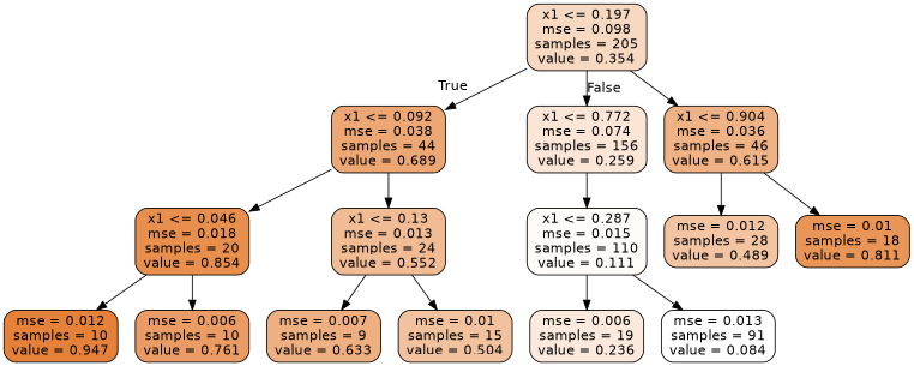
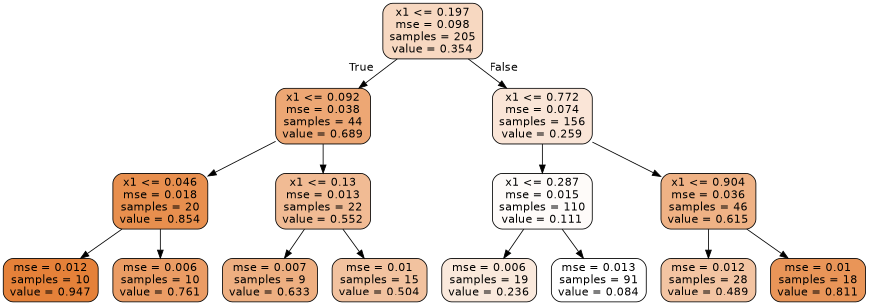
  digraph {
    node [color=black fontname=helvetica shape=box style="filled, rounded"]
    edge [fontname=helvetica]
    n1 [fillcolor="#f7d8c1" label="x1 <= 0.197\nmse = 0.098\nsamples = 205\nvalue = 0.354"]
    n2 [fillcolor="#eda774" label="x1 <= 0.092\nmse = 0.038\nsamples = 44\nvalue = 0.689"]
    n3 [fillcolor="#fae5d7" label="x1 <= 0.772\nmse = 0.074\nsamples = 156\nvalue = 0.259"]
    n4 [fillcolor="#e88f4e" label="x1 <= 0.046\nmse = 0.018\nsamples = 20\nvalue = 0.854"]
-   n5 [fillcolor="#f1bb94" label="x1 <= 0.13\nmse = 0.013\nsamples = 24\nvalue = 0.552"]
+   n5 [fillcolor="#f1bb94" label="x1 <= 0.13\nmse = 0.013\nsamples = 22\nvalue = 0.552"]
    n6 [fillcolor="#fefbf9" label="x1 <= 0.287\nmse = 0.015\nsamples = 110\nvalue = 0.111"]
    n7 [fillcolor="#efb285" label="x1 <= 0.904\nmse = 0.036\nsamples = 46\nvalue = 0.615"]
    n8 [fillcolor="#e58139" label="mse = 0.012\nsamples = 10\nvalue = 0.947"]
    n9 [fillcolor="#eb9c64" label="mse = 0.006\nsamples = 10\nvalue = 0.761"]
    n10 [fillcolor="#eeaf81" label="mse = 0.007\nsamples = 9\nvalue = 0.633"]
    n11 [fillcolor="#f2c29f" label="mse = 0.01\nsamples = 15\nvalue = 0.504"]
    n12 [fillcolor="#fae9dc" label="mse = 0.006\nsamples = 19\nvalue = 0.236"]
    n13 [fillcolor="#ffffff" label="mse = 0.013\nsamples = 91\nvalue = 0.084"]
    n14 [fillcolor="#f3c4a2" label="mse = 0.012\nsamples = 28\nvalue = 0.489"]
    n15 [fillcolor="#e99558" label="mse = 0.01\nsamples = 18\nvalue = 0.811"]
    n1 -> n2 [headlabel=True labelangle=45 labeldistance=2.5]
    n1 -> n3 [headlabel=False labelangle=-45 labeldistance=2.5]
    n2 -> n4
    n2 -> n5
    n3 -> n6
-   n1 -> n7
+   n3 -> n7
    n4 -> n8
    n4 -> n9
    n5 -> n10
    n5 -> n11
    n6 -> n12
    n6 -> n13
    n7 -> n14
    n7 -> n15
  }
